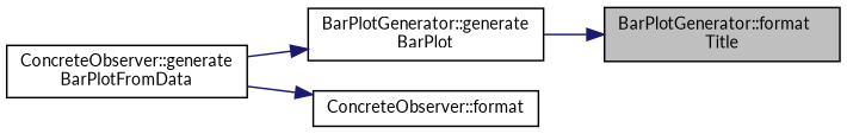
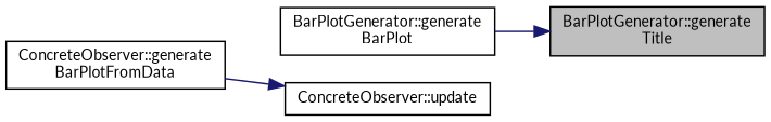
  digraph {
    fontname=Lato
    rankdir=RL
    node [color=black fillcolor=white fontname=Lato fontsize=10 shape=record style=filled]
    edge [color=midnightblue dir=back fontname=Lato fontsize=10 labelfontname=Helvetica labelfontsize=10 style=solid]
-   n1 [fillcolor=grey75 fontcolor=black height=0.2 label="BarPlotGenerator::format\lTitle" width=0.4]
+   n1 [fillcolor=grey75 fontcolor=black height=0.2 label="BarPlotGenerator::generate\lTitle" width=0.4]
    n2 [height=0.2 label="BarPlotGenerator::generate\lBarPlot" width=0.4]
    n3 [height=0.2 label="ConcreteObserver::generate\lBarPlotFromData" width=0.4]
-   n4 [height=0.2 label="ConcreteObserver::format" width=0.4]
+   n4 [height=0.2 label="ConcreteObserver::update" width=0.4]
    n1 -> n2
-   n2 -> n3
    n4 -> n3
  }
